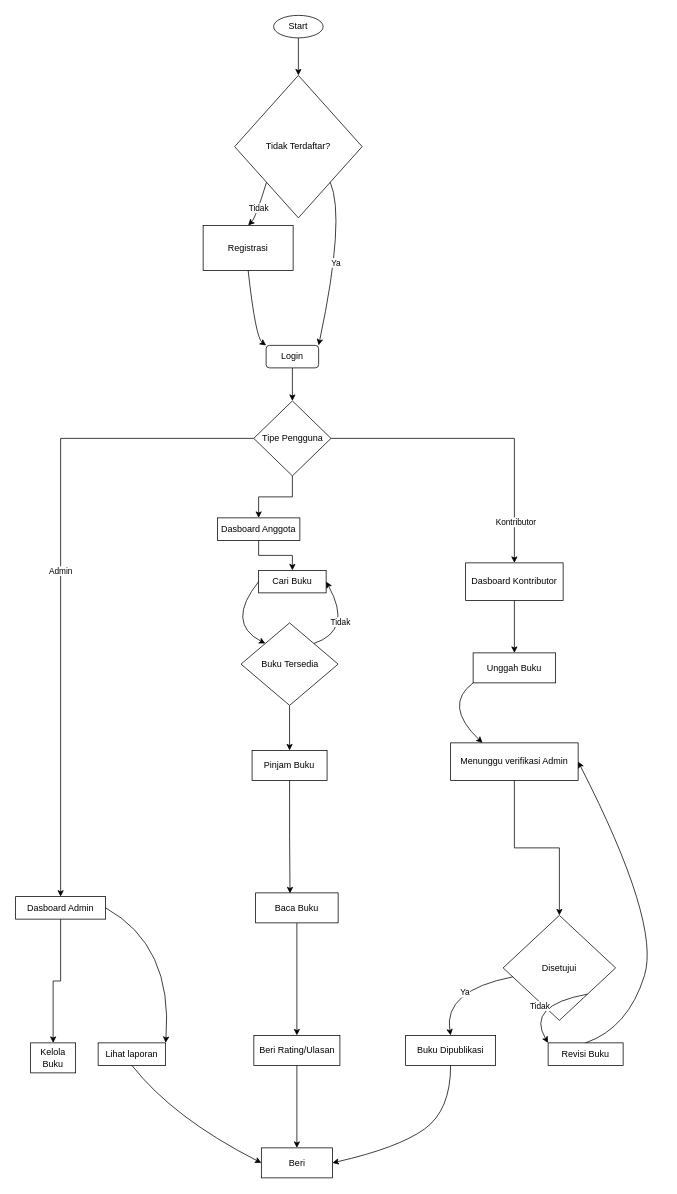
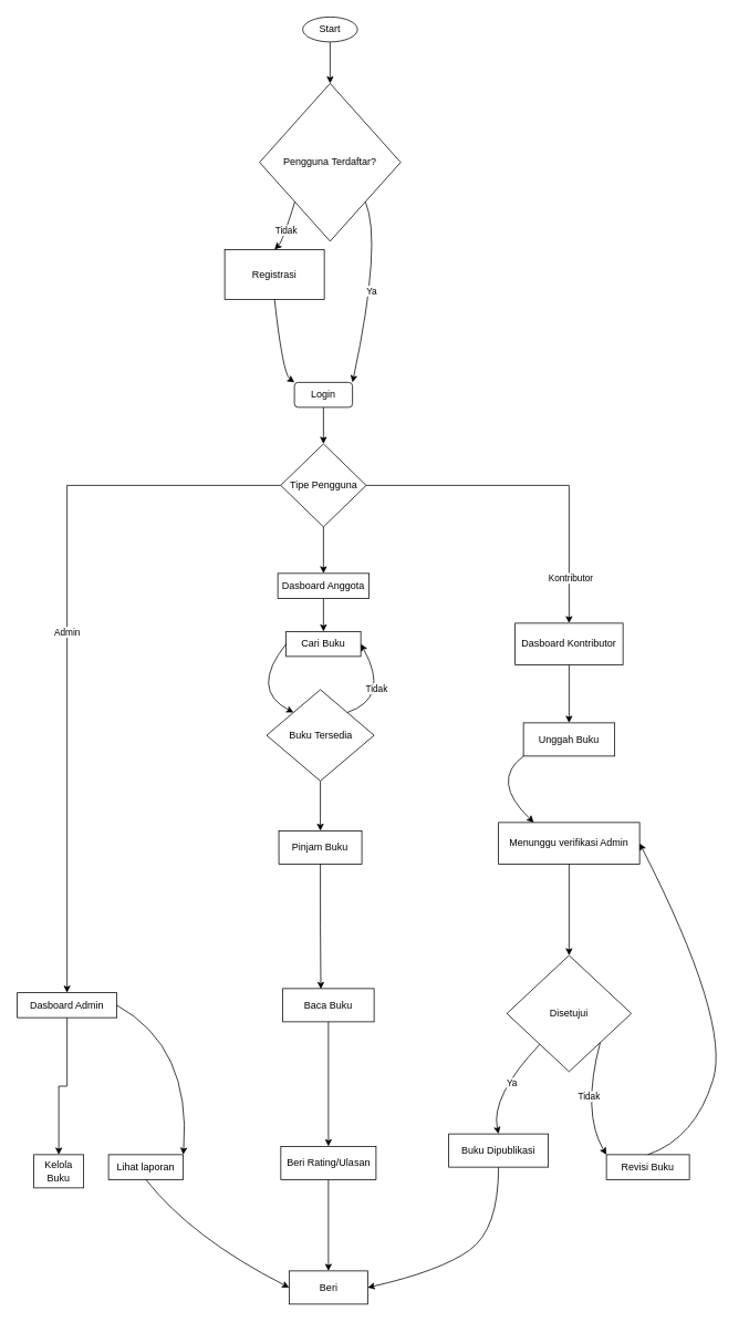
  <mxCell id="0" />
  <mxCell id="1" parent="0" />
  <mxCell id="2" style="edgeStyle=orthogonalEdgeStyle;rounded=0;orthogonalLoop=1;jettySize=auto;html=1;exitX=0.5;exitY=1;exitDx=0;exitDy=0;" edge="1" parent="1" source="3" target="4"><mxGeometry relative="1" as="geometry"><mxPoint x="397" y="100" as="targetPoint" /></mxGeometry></mxCell>
  <mxCell id="3" value="Start" style="ellipse;whiteSpace=wrap;html=1;" vertex="1" parent="1"><mxGeometry x="364" y="20" width="66" height="30" as="geometry" /></mxCell>
- <mxCell id="4" value="Tidak Terdaftar?" style="rhombus;whiteSpace=wrap;html=1;" vertex="1" parent="1"><mxGeometry x="312" y="100" width="170" height="190" as="geometry" /></mxCell>
+ <mxCell id="4" value="Pengguna Terdaftar?" style="rhombus;whiteSpace=wrap;html=1;" vertex="1" parent="1"><mxGeometry x="312" y="100" width="170" height="190" as="geometry" /></mxCell>
  <mxCell id="5" value="Registrasi" style="rounded=0;whiteSpace=wrap;html=1;" vertex="1" parent="1"><mxGeometry x="270" y="300" width="120" height="60" as="geometry" /></mxCell>
  <mxCell id="6" value="" style="curved=1;endArrow=classic;html=1;rounded=0;entryX=0.5;entryY=0;entryDx=0;entryDy=0;exitX=0;exitY=1;exitDx=0;exitDy=0;" edge="1" parent="1" source="4" target="5"><mxGeometry width="50" height="50" relative="1" as="geometry"><mxPoint x="290" y="290" as="sourcePoint" /><mxPoint x="340" y="240" as="targetPoint" /><Array as="points"><mxPoint x="340" y="290" /></Array></mxGeometry></mxCell>
  <mxCell id="7" value="Tidak" style="edgeLabel;html=1;align=center;verticalAlign=middle;resizable=0;points=[];" vertex="1" connectable="0" parent="6"><mxGeometry x="0.13" y="-1" relative="1" as="geometry"><mxPoint as="offset" /></mxGeometry></mxCell>
  <mxCell id="8" value="Ya" style="curved=1;endArrow=classic;html=1;rounded=0;exitX=1;exitY=1;exitDx=0;exitDy=0;entryX=1;entryY=0;entryDx=0;entryDy=0;" edge="1" parent="1" source="4" target="10"><mxGeometry width="50" height="50" relative="1" as="geometry"><mxPoint x="410" y="290" as="sourcePoint" /><mxPoint x="400" y="480" as="targetPoint" /><Array as="points"><mxPoint x="460" y="290" /></Array></mxGeometry></mxCell>
  <mxCell id="9" style="edgeStyle=orthogonalEdgeStyle;rounded=0;orthogonalLoop=1;jettySize=auto;html=1;exitX=0.5;exitY=1;exitDx=0;exitDy=0;entryX=0.5;entryY=0;entryDx=0;entryDy=0;" edge="1" parent="1" source="10" target="15"><mxGeometry relative="1" as="geometry" /></mxCell>
  <mxCell id="10" value="Login" style="rounded=1;whiteSpace=wrap;html=1;" vertex="1" parent="1"><mxGeometry x="354" y="460" width="70" height="30" as="geometry" /></mxCell>
  <mxCell id="11" value="" style="curved=1;endArrow=classic;html=1;rounded=0;exitX=0.5;exitY=1;exitDx=0;exitDy=0;entryX=0;entryY=0;entryDx=0;entryDy=0;" edge="1" parent="1" source="5" target="10"><mxGeometry width="50" height="50" relative="1" as="geometry"><mxPoint x="320" y="530" as="sourcePoint" /><mxPoint x="370" y="480" as="targetPoint" /><Array as="points"><mxPoint x="340" y="450" /></Array></mxGeometry></mxCell>
  <mxCell id="12" value="Admin" style="edgeStyle=orthogonalEdgeStyle;rounded=0;orthogonalLoop=1;jettySize=auto;html=1;exitX=0;exitY=0.5;exitDx=0;exitDy=0;entryX=0.5;entryY=0;entryDx=0;entryDy=0;" edge="1" parent="1" source="15" target="17"><mxGeometry relative="1" as="geometry"><mxPoint x="80" y="1100" as="targetPoint" /></mxGeometry></mxCell>
  <mxCell id="13" style="edgeStyle=orthogonalEdgeStyle;rounded=0;orthogonalLoop=1;jettySize=auto;html=1;exitX=1;exitY=0.5;exitDx=0;exitDy=0;entryX=0.5;entryY=0;entryDx=0;entryDy=0;" edge="1" parent="1" source="15" target="29"><mxGeometry relative="1" as="geometry" /></mxCell>
  <mxCell id="14" value="Kontributor" style="edgeLabel;html=1;align=center;verticalAlign=middle;resizable=0;points=[];" vertex="1" connectable="0" parent="13"><mxGeometry x="0.734" y="1" relative="1" as="geometry"><mxPoint as="offset" /></mxGeometry></mxCell>
  <mxCell id="15" value="Tipe Pengguna" style="rhombus;whiteSpace=wrap;html=1;" vertex="1" parent="1"><mxGeometry x="337.5" y="534" width="103" height="100" as="geometry" /></mxCell>
  <mxCell id="16" style="edgeStyle=orthogonalEdgeStyle;rounded=0;orthogonalLoop=1;jettySize=auto;html=1;exitX=0.5;exitY=1;exitDx=0;exitDy=0;entryX=0.5;entryY=0;entryDx=0;entryDy=0;" edge="1" parent="1" source="17" target="18"><mxGeometry relative="1" as="geometry" /></mxCell>
  <mxCell id="17" value="Dasboard Admin" style="rounded=0;whiteSpace=wrap;html=1;" vertex="1" parent="1"><mxGeometry x="20" y="1195" width="120" height="30" as="geometry" /></mxCell>
  <mxCell id="18" value="Kelola Buku" style="rounded=0;whiteSpace=wrap;html=1;" vertex="1" parent="1"><mxGeometry x="40" y="1390" width="60" height="40" as="geometry" /></mxCell>
  <mxCell id="19" value="Lihat laporan" style="rounded=0;whiteSpace=wrap;html=1;" vertex="1" parent="1"><mxGeometry x="130" y="1390" width="90" height="30" as="geometry" /></mxCell>
  <mxCell id="20" style="edgeStyle=orthogonalEdgeStyle;rounded=0;orthogonalLoop=1;jettySize=auto;html=1;exitX=0.5;exitY=1;exitDx=0;exitDy=0;entryX=0.5;entryY=0;entryDx=0;entryDy=0;" edge="1" parent="1" source="21" target="22"><mxGeometry relative="1" as="geometry" /></mxCell>
- <mxCell id="21" value="Dasboard Anggota" style="rounded=0;whiteSpace=wrap;html=1;" vertex="1" parent="1"><mxGeometry x="289" y="690" width="110" height="30" as="geometry" /></mxCell>
+ <mxCell id="21" value="Dasboard Anggota" style="rounded=0;whiteSpace=wrap;html=1;" vertex="1" parent="1"><mxGeometry x="334" y="690" width="110" height="30" as="geometry" /></mxCell>
  <mxCell id="22" value="Cari Buku" style="rounded=0;whiteSpace=wrap;html=1;" vertex="1" parent="1"><mxGeometry x="344" y="760" width="90" height="30" as="geometry" /></mxCell>
  <mxCell id="23" style="edgeStyle=orthogonalEdgeStyle;rounded=0;orthogonalLoop=1;jettySize=auto;html=1;exitX=0.5;exitY=1;exitDx=0;exitDy=0;entryX=0.5;entryY=0;entryDx=0;entryDy=0;" edge="1" parent="1" source="24" target="25"><mxGeometry relative="1" as="geometry" /></mxCell>
  <mxCell id="24" value="Buku Tersedia" style="rhombus;whiteSpace=wrap;html=1;" vertex="1" parent="1"><mxGeometry x="320.5" y="830" width="129.5" height="110" as="geometry" /></mxCell>
  <mxCell id="25" value="Pinjam Buku" style="rounded=0;whiteSpace=wrap;html=1;" vertex="1" parent="1"><mxGeometry x="335.25" y="1000" width="100" height="40" as="geometry" /></mxCell>
  <mxCell id="26" style="edgeStyle=orthogonalEdgeStyle;rounded=0;orthogonalLoop=1;jettySize=auto;html=1;exitX=0.5;exitY=1;exitDx=0;exitDy=0;entryX=0.5;entryY=0;entryDx=0;entryDy=0;" edge="1" parent="1" source="27" target="35"><mxGeometry relative="1" as="geometry" /></mxCell>
  <mxCell id="27" value="Baca Buku" style="rounded=0;whiteSpace=wrap;html=1;" vertex="1" parent="1"><mxGeometry x="340" y="1190" width="110" height="40" as="geometry" /></mxCell>
  <mxCell id="28" style="edgeStyle=orthogonalEdgeStyle;rounded=0;orthogonalLoop=1;jettySize=auto;html=1;exitX=0.5;exitY=1;exitDx=0;exitDy=0;" edge="1" parent="1" source="29" target="30"><mxGeometry relative="1" as="geometry" /></mxCell>
  <mxCell id="29" value="Dasboard Kontributor" style="rounded=0;whiteSpace=wrap;html=1;" vertex="1" parent="1"><mxGeometry x="620" y="750" width="130" height="50" as="geometry" /></mxCell>
  <mxCell id="30" value="Unggah Buku" style="rounded=0;whiteSpace=wrap;html=1;" vertex="1" parent="1"><mxGeometry x="630" y="870" width="110" height="40" as="geometry" /></mxCell>
  <mxCell id="31" style="edgeStyle=orthogonalEdgeStyle;rounded=0;orthogonalLoop=1;jettySize=auto;html=1;exitX=0.5;exitY=1;exitDx=0;exitDy=0;entryX=0.5;entryY=0;entryDx=0;entryDy=0;" edge="1" parent="1" source="32" target="33"><mxGeometry relative="1" as="geometry" /></mxCell>
  <mxCell id="32" value="Menunggu verifikasi Admin" style="rounded=0;whiteSpace=wrap;html=1;" vertex="1" parent="1"><mxGeometry x="600" y="990" width="170" height="50" as="geometry" /></mxCell>
- <mxCell id="33" value="Disetujui" style="rhombus;whiteSpace=wrap;html=1;" vertex="1" parent="1"><mxGeometry x="670" y="1220" width="150" height="140" as="geometry" /></mxCell>
+ <mxCell id="33" value="Disetujui" style="rhombus;whiteSpace=wrap;html=1;" vertex="1" parent="1"><mxGeometry x="610" y="1150" width="150" height="140" as="geometry" /></mxCell>
  <mxCell id="34" style="edgeStyle=orthogonalEdgeStyle;rounded=0;orthogonalLoop=1;jettySize=auto;html=1;exitX=0.5;exitY=1;exitDx=0;exitDy=0;entryX=0.5;entryY=0;entryDx=0;entryDy=0;" edge="1" parent="1" source="35" target="48"><mxGeometry relative="1" as="geometry" /></mxCell>
  <mxCell id="35" value="Beri Rating/Ulasan" style="rounded=0;whiteSpace=wrap;html=1;" vertex="1" parent="1"><mxGeometry x="337.63" y="1380" width="114.75" height="40" as="geometry" /></mxCell>
- <mxCell id="36" value="Buku Dipublikasi" style="rounded=0;whiteSpace=wrap;html=1;" vertex="1" parent="1"><mxGeometry x="540" y="1380" width="120" height="40" as="geometry" /></mxCell>
+ <mxCell id="36" value="Buku Dipublikasi" style="rounded=0;whiteSpace=wrap;html=1;" vertex="1" parent="1"><mxGeometry x="540" y="1365" width="120" height="40" as="geometry" /></mxCell>
  <mxCell id="37" value="Revisi Buku" style="rounded=0;whiteSpace=wrap;html=1;" vertex="1" parent="1"><mxGeometry x="730" y="1390" width="100" height="30" as="geometry" /></mxCell>
  <mxCell id="38" style="edgeStyle=orthogonalEdgeStyle;rounded=0;orthogonalLoop=1;jettySize=auto;html=1;exitX=0.5;exitY=1;exitDx=0;exitDy=0;entryX=0.5;entryY=0;entryDx=0;entryDy=0;" edge="1" parent="1" source="15" target="21"><mxGeometry relative="1" as="geometry"><mxPoint x="389" y="667" as="targetPoint" /></mxGeometry></mxCell>
  <mxCell id="39" value="" style="curved=1;endArrow=classic;html=1;rounded=0;exitX=0;exitY=0.5;exitDx=0;exitDy=0;entryX=0;entryY=0;entryDx=0;entryDy=0;" edge="1" parent="1" source="22" target="24"><mxGeometry width="50" height="50" relative="1" as="geometry"><mxPoint x="287.5" y="1070" as="sourcePoint" /><mxPoint x="337.5" y="1020" as="targetPoint" /><Array as="points"><mxPoint x="300" y="830" /></Array></mxGeometry></mxCell>
  <mxCell id="40" value="" style="curved=1;endArrow=classic;html=1;rounded=0;entryX=1;entryY=0.5;entryDx=0;entryDy=0;exitX=1;exitY=0;exitDx=0;exitDy=0;" edge="1" parent="1" source="24" target="22"><mxGeometry width="50" height="50" relative="1" as="geometry"><mxPoint x="460" y="870" as="sourcePoint" /><mxPoint x="510" y="820" as="targetPoint" /><Array as="points"><mxPoint x="470" y="840" /></Array></mxGeometry></mxCell>
  <mxCell id="41" value="Tidak" style="edgeLabel;html=1;align=center;verticalAlign=middle;resizable=0;points=[];" vertex="1" connectable="0" parent="40"><mxGeometry x="0.147" y="10" relative="1" as="geometry"><mxPoint as="offset" /></mxGeometry></mxCell>
  <mxCell id="42" value="" style="curved=1;endArrow=classic;html=1;rounded=0;exitX=0;exitY=1;exitDx=0;exitDy=0;entryX=0.25;entryY=0;entryDx=0;entryDy=0;" edge="1" parent="1" source="30" target="32"><mxGeometry width="50" height="50" relative="1" as="geometry"><mxPoint x="717.5" y="750" as="sourcePoint" /><mxPoint x="640" y="990" as="targetPoint" /><Array as="points"><mxPoint x="590" y="940" /></Array></mxGeometry></mxCell>
  <mxCell id="43" value="" style="curved=1;endArrow=classic;html=1;rounded=0;entryX=1;entryY=0.5;entryDx=0;entryDy=0;exitX=0.5;exitY=0;exitDx=0;exitDy=0;" edge="1" parent="1" source="37" target="32"><mxGeometry width="50" height="50" relative="1" as="geometry"><mxPoint x="787" y="1370" as="sourcePoint" /><mxPoint x="837" y="1320" as="targetPoint" /><Array as="points"><mxPoint x="837" y="1370" /><mxPoint x="880" y="1230" /></Array></mxGeometry></mxCell>
  <mxCell id="44" value="Tidak" style="curved=1;endArrow=classic;html=1;rounded=0;entryX=0;entryY=0;entryDx=0;entryDy=0;exitX=1;exitY=1;exitDx=0;exitDy=0;" edge="1" parent="1" source="33" target="37"><mxGeometry x="-0.097" y="5" width="50" height="50" relative="1" as="geometry"><mxPoint x="680" y="1370" as="sourcePoint" /><mxPoint x="730" y="1320" as="targetPoint" /><Array as="points"><mxPoint x="700" y="1340" /></Array><mxPoint x="-1" as="offset" /></mxGeometry></mxCell>
  <mxCell id="45" value="Ya" style="curved=1;endArrow=classic;html=1;rounded=0;entryX=0.5;entryY=0;entryDx=0;entryDy=0;" edge="1" parent="1" source="33" target="36"><mxGeometry x="-0.138" y="8" width="50" height="50" relative="1" as="geometry"><mxPoint x="540" y="1340" as="sourcePoint" /><mxPoint x="590" y="1290" as="targetPoint" /><Array as="points"><mxPoint x="590" y="1320" /></Array><mxPoint as="offset" /></mxGeometry></mxCell>
  <mxCell id="46" style="edgeStyle=orthogonalEdgeStyle;rounded=0;orthogonalLoop=1;jettySize=auto;html=1;exitX=0.5;exitY=1;exitDx=0;exitDy=0;entryX=0.417;entryY=0.014;entryDx=0;entryDy=0;entryPerimeter=0;" edge="1" parent="1" source="25" target="27"><mxGeometry relative="1" as="geometry"><mxPoint x="385" y="1180" as="targetPoint" /></mxGeometry></mxCell>
  <mxCell id="47" value="" style="curved=1;endArrow=classic;html=1;rounded=0;exitX=1;exitY=0.5;exitDx=0;exitDy=0;entryX=1;entryY=0;entryDx=0;entryDy=0;" edge="1" parent="1" source="17" target="19"><mxGeometry width="50" height="50" relative="1" as="geometry"><mxPoint x="160" y="1320" as="sourcePoint" /><mxPoint x="210" y="1270" as="targetPoint" /><Array as="points"><mxPoint x="230" y="1260" /></Array></mxGeometry></mxCell>
  <mxCell id="48" value="Beri" style="rounded=0;whiteSpace=wrap;html=1;" vertex="1" parent="1"><mxGeometry x="347.63" y="1530" width="94.75" height="40" as="geometry" /></mxCell>
  <mxCell id="49" value="" style="curved=1;endArrow=classic;html=1;rounded=0;exitX=0.5;exitY=1;exitDx=0;exitDy=0;entryX=0;entryY=0.5;entryDx=0;entryDy=0;" edge="1" parent="1" source="19" target="48"><mxGeometry width="50" height="50" relative="1" as="geometry"><mxPoint x="190" y="1530" as="sourcePoint" /><mxPoint x="360" y="1560" as="targetPoint" /><Array as="points"><mxPoint x="230" y="1490" /></Array></mxGeometry></mxCell>
  <mxCell id="50" value="" style="curved=1;endArrow=classic;html=1;rounded=0;exitX=0.5;exitY=1;exitDx=0;exitDy=0;entryX=1;entryY=0.5;entryDx=0;entryDy=0;" edge="1" parent="1" source="36" target="48"><mxGeometry width="50" height="50" relative="1" as="geometry"><mxPoint x="560" y="1550" as="sourcePoint" /><mxPoint x="610" y="1500" as="targetPoint" /><Array as="points"><mxPoint x="600" y="1480" /><mxPoint x="530" y="1530" /></Array></mxGeometry></mxCell>
